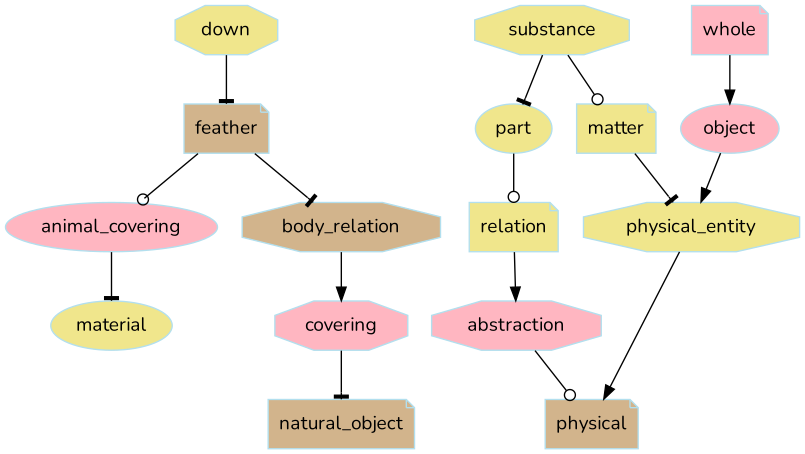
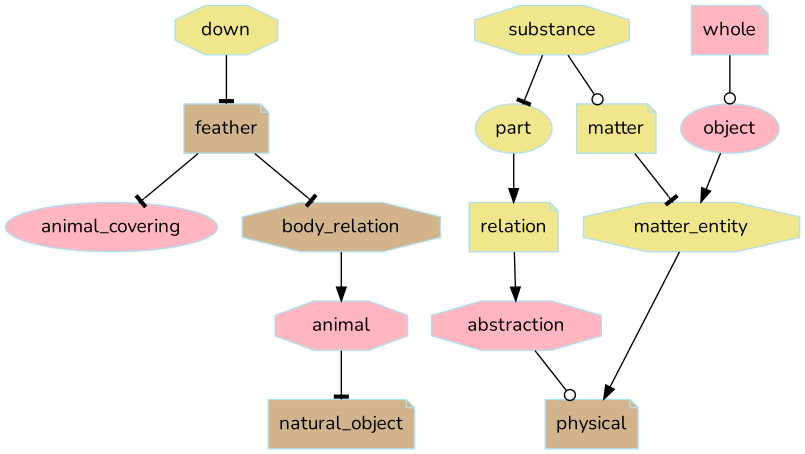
  digraph {
    fontname=Nunito
    node [color=lightblue2 fillcolor=khaki fontname=Nunito shape=note style=filled]
    edge [arrowhead=tee fontname=Nunito]
    feather [fillcolor=tan]
    down [shape=octagon]
    n3 [fillcolor=lightpink label=animal_covering shape=ellipse]
    n4 [fillcolor=tan label=body_relation shape=octagon]
-   material [shape=ellipse]
-   covering [fillcolor=lightpink shape=octagon]
+   covering [fillcolor=lightpink shape=octagon label=animal]
    matter
    substance [shape=octagon]
    part [shape=ellipse]
-   physical_entity [shape=octagon]
+   physical_entity [shape=octagon label=matter_entity]
    relation
    n12 [fillcolor=tan label=physical]
    abstraction [fillcolor=lightpink shape=octagon]
    natural_object [fillcolor=tan]
    whole [fillcolor=lightpink]
    object [fillcolor=lightpink shape=ellipse]
-   feather -> n3 [arrowhead=odot]
+   feather -> n3
    feather -> n4
    down -> feather
-   n3 -> material
    n4 -> covering [arrowhead=normal]
    covering -> natural_object
    matter -> physical_entity
    substance -> matter [arrowhead=odot]
    substance -> part
-   part -> relation [arrowhead=odot]
+   part -> relation [arrowhead=normal]
    physical_entity -> n12 [arrowhead=normal]
    relation -> abstraction [arrowhead=normal]
    abstraction -> n12 [arrowhead=odot]
-   whole -> object [arrowhead=normal]
+   whole -> object [arrowhead=odot]
    object -> physical_entity [arrowhead=normal]
  }
